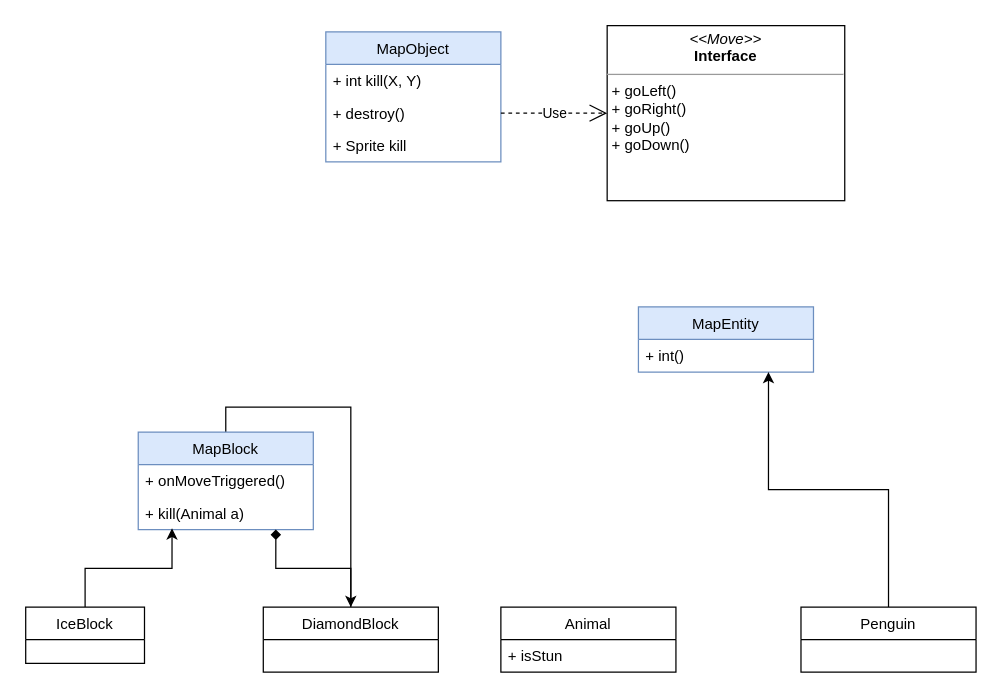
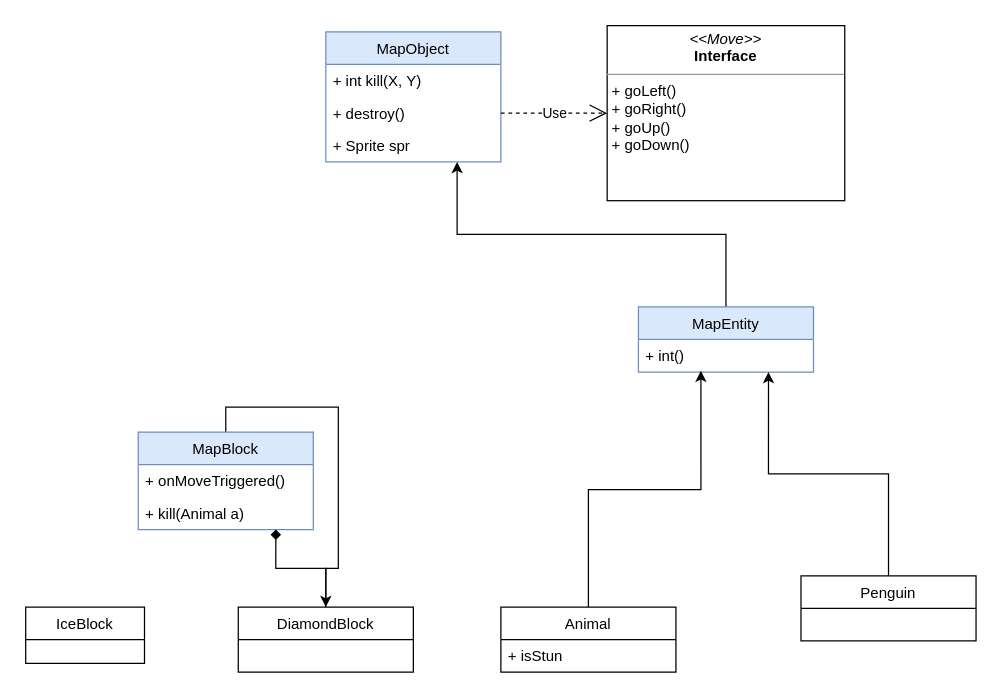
  <mxCell id="0" />
  <mxCell id="1" parent="0" />
  <mxCell id="2" value="MapObject" style="swimlane;fontStyle=0;childLayout=stackLayout;horizontal=1;startSize=26;fillColor=#dae8fc;horizontalStack=0;resizeParent=1;resizeParentMax=0;resizeLast=0;collapsible=1;marginBottom=0;strokeColor=#6c8ebf;" vertex="1" parent="1"><mxGeometry x="260" y="25" width="140" height="104" as="geometry" /></mxCell>
  <mxCell id="3" value="+ int kill(X, Y)" style="text;strokeColor=none;fillColor=none;align=left;verticalAlign=top;spacingLeft=4;spacingRight=4;overflow=hidden;rotatable=0;points=[[0,0.5],[1,0.5]];portConstraint=eastwest;" vertex="1" parent="2"><mxGeometry y="26" width="140" height="26" as="geometry" /></mxCell>
  <mxCell id="4" value="+ destroy()" style="text;strokeColor=none;fillColor=none;align=left;verticalAlign=top;spacingLeft=4;spacingRight=4;overflow=hidden;rotatable=0;points=[[0,0.5],[1,0.5]];portConstraint=eastwest;" vertex="1" parent="2"><mxGeometry y="52" width="140" height="26" as="geometry" /></mxCell>
- <mxCell id="5" value="+ Sprite kill" style="text;strokeColor=none;fillColor=none;align=left;verticalAlign=top;spacingLeft=4;spacingRight=4;overflow=hidden;rotatable=0;points=[[0,0.5],[1,0.5]];portConstraint=eastwest;" vertex="1" parent="2"><mxGeometry y="78" width="140" height="26" as="geometry" /></mxCell>
+ <mxCell id="5" value="+ Sprite spr" style="text;strokeColor=none;fillColor=none;align=left;verticalAlign=top;spacingLeft=4;spacingRight=4;overflow=hidden;rotatable=0;points=[[0,0.5],[1,0.5]];portConstraint=eastwest;" vertex="1" parent="2"><mxGeometry y="78" width="140" height="26" as="geometry" /></mxCell>
  <mxCell id="6" style="edgeStyle=orthogonalEdgeStyle;rounded=0;orthogonalLoop=1;jettySize=auto;html=1;exitX=0.5;exitY=0;exitDx=0;exitDy=0;" edge="1" parent="1" source="7" target="16"><mxGeometry relative="1" as="geometry" /></mxCell>
  <mxCell id="7" value="MapBlock" style="swimlane;fontStyle=0;childLayout=stackLayout;horizontal=1;startSize=26;fillColor=#dae8fc;horizontalStack=0;resizeParent=1;resizeParentMax=0;resizeLast=0;collapsible=1;marginBottom=0;strokeColor=#6c8ebf;" vertex="1" parent="1"><mxGeometry x="110" y="345" width="140" height="78" as="geometry" /></mxCell>
  <mxCell id="8" value="+ onMoveTriggered()" style="text;strokeColor=none;fillColor=none;align=left;verticalAlign=top;spacingLeft=4;spacingRight=4;overflow=hidden;rotatable=0;points=[[0,0.5],[1,0.5]];portConstraint=eastwest;" vertex="1" parent="7"><mxGeometry y="26" width="140" height="26" as="geometry" /></mxCell>
  <mxCell id="9" value="+ kill(Animal a)" style="text;strokeColor=none;fillColor=none;align=left;verticalAlign=top;spacingLeft=4;spacingRight=4;overflow=hidden;rotatable=0;points=[[0,0.5],[1,0.5]];portConstraint=eastwest;" vertex="1" parent="7"><mxGeometry y="52" width="140" height="26" as="geometry" /></mxCell>
+ <mxCell id="10" style="edgeStyle=orthogonalEdgeStyle;rounded=0;orthogonalLoop=1;jettySize=auto;html=1;exitX=0.5;exitY=0;exitDx=0;exitDy=0;entryX=0.75;entryY=1;entryDx=0;entryDy=0;" edge="1" parent="1" source="11" target="2"><mxGeometry relative="1" as="geometry" /></mxCell>
  <mxCell id="11" value="MapEntity" style="swimlane;fontStyle=0;childLayout=stackLayout;horizontal=1;startSize=26;fillColor=#dae8fc;horizontalStack=0;resizeParent=1;resizeParentMax=0;resizeLast=0;collapsible=1;marginBottom=0;strokeColor=#6c8ebf;" vertex="1" parent="1"><mxGeometry x="510" y="245" width="140" height="52" as="geometry" /></mxCell>
  <mxCell id="12" value="+ int()" style="text;strokeColor=none;fillColor=none;align=left;verticalAlign=top;spacingLeft=4;spacingRight=4;overflow=hidden;rotatable=0;points=[[0,0.5],[1,0.5]];portConstraint=eastwest;" vertex="1" parent="11"><mxGeometry y="26" width="140" height="26" as="geometry" /></mxCell>
- <mxCell id="13" style="edgeStyle=orthogonalEdgeStyle;rounded=0;orthogonalLoop=1;jettySize=auto;html=1;exitX=0.5;exitY=0;exitDx=0;exitDy=0;entryX=0.193;entryY=0.962;entryDx=0;entryDy=0;entryPerimeter=0;" edge="1" parent="1" source="14" target="9"><mxGeometry relative="1" as="geometry" /></mxCell>
  <mxCell id="14" value="IceBlock" style="swimlane;fontStyle=0;childLayout=stackLayout;horizontal=1;startSize=26;fillColor=none;horizontalStack=0;resizeParent=1;resizeParentMax=0;resizeLast=0;collapsible=1;marginBottom=0;" vertex="1" parent="1"><mxGeometry x="20" y="485" width="95" height="45" as="geometry" /></mxCell>
  <mxCell id="15" style="edgeStyle=orthogonalEdgeStyle;rounded=0;orthogonalLoop=1;jettySize=auto;html=1;exitX=0.5;exitY=0;exitDx=0;exitDy=0;entryX=0.786;entryY=1;entryDx=0;entryDy=0;entryPerimeter=0;endArrow=diamond;" edge="1" parent="1" source="16" target="9"><mxGeometry relative="1" as="geometry" /></mxCell>
- <mxCell id="16" value="DiamondBlock" style="swimlane;fontStyle=0;childLayout=stackLayout;horizontal=1;startSize=26;fillColor=none;horizontalStack=0;resizeParent=1;resizeParentMax=0;resizeLast=0;collapsible=1;marginBottom=0;" vertex="1" parent="1"><mxGeometry x="210" y="485" width="140" height="52" as="geometry" /></mxCell>
+ <mxCell id="16" value="DiamondBlock" style="swimlane;fontStyle=0;childLayout=stackLayout;horizontal=1;startSize=26;fillColor=none;horizontalStack=0;resizeParent=1;resizeParentMax=0;resizeLast=0;collapsible=1;marginBottom=0;" vertex="1" parent="1"><mxGeometry x="190" y="485" width="140" height="52" as="geometry" /></mxCell>
+ <mxCell id="17" style="edgeStyle=orthogonalEdgeStyle;rounded=0;orthogonalLoop=1;jettySize=auto;html=1;exitX=0.5;exitY=0;exitDx=0;exitDy=0;entryX=0.357;entryY=0.962;entryDx=0;entryDy=0;entryPerimeter=0;" edge="1" parent="1" source="18" target="12"><mxGeometry relative="1" as="geometry" /></mxCell>
  <mxCell id="18" value="Animal" style="swimlane;fontStyle=0;childLayout=stackLayout;horizontal=1;startSize=26;fillColor=none;horizontalStack=0;resizeParent=1;resizeParentMax=0;resizeLast=0;collapsible=1;marginBottom=0;" vertex="1" parent="1"><mxGeometry x="400" y="485" width="140" height="52" as="geometry" /></mxCell>
  <mxCell id="19" value="+ isStun" style="text;strokeColor=none;fillColor=none;align=left;verticalAlign=top;spacingLeft=4;spacingRight=4;overflow=hidden;rotatable=0;points=[[0,0.5],[1,0.5]];portConstraint=eastwest;" vertex="1" parent="18"><mxGeometry y="26" width="140" height="26" as="geometry" /></mxCell>
  <mxCell id="20" style="edgeStyle=orthogonalEdgeStyle;rounded=0;orthogonalLoop=1;jettySize=auto;html=1;exitX=0.5;exitY=0;exitDx=0;exitDy=0;entryX=0.743;entryY=1;entryDx=0;entryDy=0;entryPerimeter=0;" edge="1" parent="1" source="21" target="12"><mxGeometry relative="1" as="geometry" /></mxCell>
- <mxCell id="21" value="Penguin" style="swimlane;fontStyle=0;childLayout=stackLayout;horizontal=1;startSize=26;fillColor=none;horizontalStack=0;resizeParent=1;resizeParentMax=0;resizeLast=0;collapsible=1;marginBottom=0;" vertex="1" parent="1"><mxGeometry x="640" y="485" width="140" height="52" as="geometry" /></mxCell>
+ <mxCell id="21" value="Penguin" style="swimlane;fontStyle=0;childLayout=stackLayout;horizontal=1;startSize=26;fillColor=none;horizontalStack=0;resizeParent=1;resizeParentMax=0;resizeLast=0;collapsible=1;marginBottom=0;" vertex="1" parent="1"><mxGeometry x="640" y="460" width="140" height="52" as="geometry" /></mxCell>
  <mxCell id="22" value="&lt;p style=&quot;margin: 0px ; margin-top: 4px ; text-align: center&quot;&gt;&lt;i&gt;&amp;lt;&amp;lt;Move&amp;gt;&amp;gt;&lt;/i&gt;&lt;br&gt;&lt;b&gt;Interface&lt;/b&gt;&lt;/p&gt;&lt;hr size=&quot;1&quot;&gt;&lt;p style=&quot;margin: 0px ; margin-left: 4px&quot;&gt;+ goLeft()&lt;/p&gt;&lt;p style=&quot;margin: 0px ; margin-left: 4px&quot;&gt;+ goRight()&lt;/p&gt;&lt;p style=&quot;margin: 0px ; margin-left: 4px&quot;&gt;+ goUp()&lt;/p&gt;&lt;p style=&quot;margin: 0px ; margin-left: 4px&quot;&gt;+ goDown()&lt;br&gt;&lt;/p&gt;" style="verticalAlign=top;align=left;overflow=fill;fontSize=12;fontFamily=Helvetica;html=1;" vertex="1" parent="1"><mxGeometry x="485" y="20" width="190" height="140" as="geometry" /></mxCell>
  <mxCell id="23" value="Use" style="endArrow=open;endSize=12;dashed=1;html=1;exitX=1;exitY=0.5;exitDx=0;exitDy=0;entryX=0;entryY=0.5;entryDx=0;entryDy=0;" edge="1" parent="1" target="22"><mxGeometry width="160" relative="1" as="geometry"><mxPoint x="400" y="90" as="sourcePoint" /><mxPoint x="460" y="305" as="targetPoint" /></mxGeometry></mxCell>
